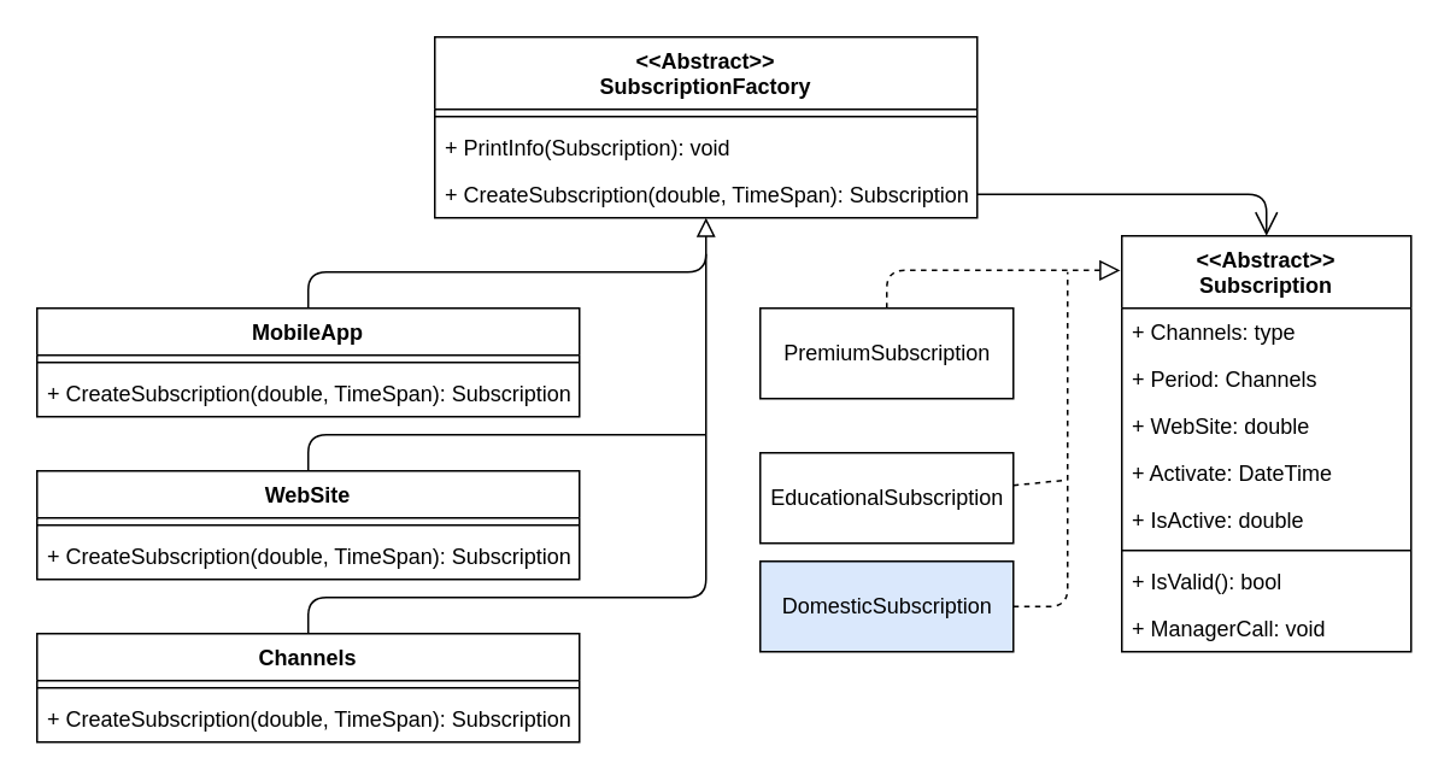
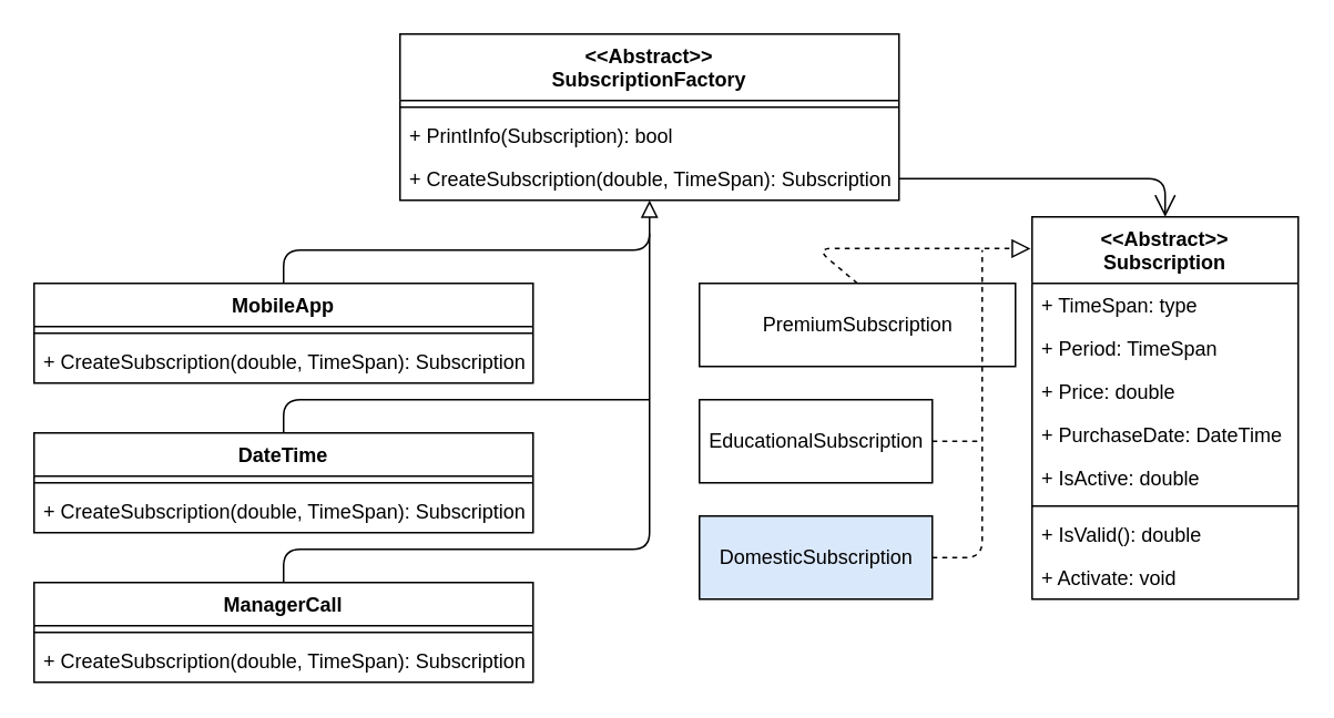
  <mxCell id="0" />
  <mxCell id="1" parent="0" />
  <mxCell id="2" value="&lt;&lt;Abstract&gt;&gt;&#10;Subscription" style="swimlane;fontStyle=1;align=center;verticalAlign=top;childLayout=stackLayout;horizontal=1;startSize=40;horizontalStack=0;resizeParent=1;resizeParentMax=0;resizeLast=0;collapsible=1;marginBottom=0;" vertex="1" parent="1"><mxGeometry x="620" y="130" width="160" height="230" as="geometry" /></mxCell>
- <mxCell id="3" value="+ Channels: type" style="text;strokeColor=none;fillColor=none;align=left;verticalAlign=top;spacingLeft=4;spacingRight=4;overflow=hidden;rotatable=0;points=[[0,0.5],[1,0.5]];portConstraint=eastwest;" vertex="1" parent="2"><mxGeometry y="40" width="160" height="26" as="geometry" /></mxCell>
- <mxCell id="4" value="+ Period: Channels" style="text;strokeColor=none;fillColor=none;align=left;verticalAlign=top;spacingLeft=4;spacingRight=4;overflow=hidden;rotatable=0;points=[[0,0.5],[1,0.5]];portConstraint=eastwest;" vertex="1" parent="2"><mxGeometry y="66" width="160" height="26" as="geometry" /></mxCell>
- <mxCell id="5" value="+ WebSite: double" style="text;strokeColor=none;fillColor=none;align=left;verticalAlign=top;spacingLeft=4;spacingRight=4;overflow=hidden;rotatable=0;points=[[0,0.5],[1,0.5]];portConstraint=eastwest;" vertex="1" parent="2"><mxGeometry y="92" width="160" height="26" as="geometry" /></mxCell>
- <mxCell id="6" value="+ Activate: DateTime" style="text;strokeColor=none;fillColor=none;align=left;verticalAlign=top;spacingLeft=4;spacingRight=4;overflow=hidden;rotatable=0;points=[[0,0.5],[1,0.5]];portConstraint=eastwest;" vertex="1" parent="2"><mxGeometry y="118" width="160" height="26" as="geometry" /></mxCell>
+ <mxCell id="3" value="+ TimeSpan: type" style="text;strokeColor=none;fillColor=none;align=left;verticalAlign=top;spacingLeft=4;spacingRight=4;overflow=hidden;rotatable=0;points=[[0,0.5],[1,0.5]];portConstraint=eastwest;" vertex="1" parent="2"><mxGeometry y="40" width="160" height="26" as="geometry" /></mxCell>
+ <mxCell id="4" value="+ Period: TimeSpan" style="text;strokeColor=none;fillColor=none;align=left;verticalAlign=top;spacingLeft=4;spacingRight=4;overflow=hidden;rotatable=0;points=[[0,0.5],[1,0.5]];portConstraint=eastwest;" vertex="1" parent="2"><mxGeometry y="66" width="160" height="26" as="geometry" /></mxCell>
+ <mxCell id="5" value="+ Price: double" style="text;strokeColor=none;fillColor=none;align=left;verticalAlign=top;spacingLeft=4;spacingRight=4;overflow=hidden;rotatable=0;points=[[0,0.5],[1,0.5]];portConstraint=eastwest;" vertex="1" parent="2"><mxGeometry y="92" width="160" height="26" as="geometry" /></mxCell>
+ <mxCell id="6" value="+ PurchaseDate: DateTime" style="text;strokeColor=none;fillColor=none;align=left;verticalAlign=top;spacingLeft=4;spacingRight=4;overflow=hidden;rotatable=0;points=[[0,0.5],[1,0.5]];portConstraint=eastwest;" vertex="1" parent="2"><mxGeometry y="118" width="160" height="26" as="geometry" /></mxCell>
  <mxCell id="7" value="+ IsActive: double" style="text;strokeColor=none;fillColor=none;align=left;verticalAlign=top;spacingLeft=4;spacingRight=4;overflow=hidden;rotatable=0;points=[[0,0.5],[1,0.5]];portConstraint=eastwest;" vertex="1" parent="2"><mxGeometry y="144" width="160" height="26" as="geometry" /></mxCell>
  <mxCell id="8" value="" style="line;strokeWidth=1;fillColor=none;align=left;verticalAlign=middle;spacingTop=-1;spacingLeft=3;spacingRight=3;rotatable=0;labelPosition=right;points=[];portConstraint=eastwest;strokeColor=inherit;" vertex="1" parent="2"><mxGeometry y="170" width="160" height="8" as="geometry" /></mxCell>
- <mxCell id="9" value="+ IsValid(): bool" style="text;strokeColor=none;fillColor=none;align=left;verticalAlign=top;spacingLeft=4;spacingRight=4;overflow=hidden;rotatable=0;points=[[0,0.5],[1,0.5]];portConstraint=eastwest;" vertex="1" parent="2"><mxGeometry y="178" width="160" height="26" as="geometry" /></mxCell>
- <mxCell id="10" value="+ ManagerCall: void" style="text;strokeColor=none;fillColor=none;align=left;verticalAlign=top;spacingLeft=4;spacingRight=4;overflow=hidden;rotatable=0;points=[[0,0.5],[1,0.5]];portConstraint=eastwest;" vertex="1" parent="2"><mxGeometry y="204" width="160" height="26" as="geometry" /></mxCell>
+ <mxCell id="9" value="+ IsValid(): double" style="text;strokeColor=none;fillColor=none;align=left;verticalAlign=top;spacingLeft=4;spacingRight=4;overflow=hidden;rotatable=0;points=[[0,0.5],[1,0.5]];portConstraint=eastwest;" vertex="1" parent="2"><mxGeometry y="178" width="160" height="26" as="geometry" /></mxCell>
+ <mxCell id="10" value="+ Activate: void" style="text;strokeColor=none;fillColor=none;align=left;verticalAlign=top;spacingLeft=4;spacingRight=4;overflow=hidden;rotatable=0;points=[[0,0.5],[1,0.5]];portConstraint=eastwest;" vertex="1" parent="2"><mxGeometry y="204" width="160" height="26" as="geometry" /></mxCell>
  <mxCell id="11" value="" style="edgeStyle=none;html=1;endArrow=none;endFill=0;endSize=11;entryX=0.5;entryY=0;entryDx=0;entryDy=0;startArrow=block;startFill=0;strokeWidth=1;targetPerimeterSpacing=3;sourcePerimeterSpacing=0;startSize=8;" edge="1" parent="1" source="12" target="17"><mxGeometry relative="1" as="geometry"><mxPoint x="390" y="200" as="targetPoint" /><Array as="points"><mxPoint x="390" y="150" /><mxPoint x="170" y="150" /></Array></mxGeometry></mxCell>
  <mxCell id="12" value="&lt;&lt;Abstract&gt;&gt;&#10;SubscriptionFactory" style="swimlane;fontStyle=1;align=center;verticalAlign=top;childLayout=stackLayout;horizontal=1;startSize=40;horizontalStack=0;resizeParent=1;resizeParentMax=0;resizeLast=0;collapsible=1;marginBottom=0;" vertex="1" parent="1"><mxGeometry x="240" y="20" width="300" height="100" as="geometry" /></mxCell>
  <mxCell id="13" value="" style="line;strokeWidth=1;fillColor=none;align=left;verticalAlign=middle;spacingTop=-1;spacingLeft=3;spacingRight=3;rotatable=0;labelPosition=right;points=[];portConstraint=eastwest;strokeColor=inherit;" vertex="1" parent="12"><mxGeometry y="40" width="300" height="8" as="geometry" /></mxCell>
- <mxCell id="14" value="+ PrintInfo(Subscription): void" style="text;strokeColor=none;fillColor=none;align=left;verticalAlign=top;spacingLeft=4;spacingRight=4;overflow=hidden;rotatable=0;points=[[0,0.5],[1,0.5]];portConstraint=eastwest;" vertex="1" parent="12"><mxGeometry y="48" width="300" height="26" as="geometry" /></mxCell>
+ <mxCell id="14" value="+ PrintInfo(Subscription): bool" style="text;strokeColor=none;fillColor=none;align=left;verticalAlign=top;spacingLeft=4;spacingRight=4;overflow=hidden;rotatable=0;points=[[0,0.5],[1,0.5]];portConstraint=eastwest;" vertex="1" parent="12"><mxGeometry y="48" width="300" height="26" as="geometry" /></mxCell>
  <mxCell id="15" value="+ CreateSubscription(double, TimeSpan): Subscription" style="text;strokeColor=none;fillColor=none;align=left;verticalAlign=top;spacingLeft=4;spacingRight=4;overflow=hidden;rotatable=0;points=[[0,0.5],[1,0.5]];portConstraint=eastwest;" vertex="1" parent="12"><mxGeometry y="74" width="300" height="26" as="geometry" /></mxCell>
  <mxCell id="16" style="edgeStyle=none;html=1;exitX=1;exitY=0.5;exitDx=0;exitDy=0;entryX=0.5;entryY=0;entryDx=0;entryDy=0;endArrow=open;endFill=0;endSize=11;" edge="1" parent="1" source="15" target="2"><mxGeometry relative="1" as="geometry"><Array as="points"><mxPoint x="700" y="107" /></Array></mxGeometry></mxCell>
  <mxCell id="17" value="MobileApp" style="swimlane;fontStyle=1;align=center;verticalAlign=top;childLayout=stackLayout;horizontal=1;startSize=26;horizontalStack=0;resizeParent=1;resizeParentMax=0;resizeLast=0;collapsible=1;marginBottom=0;" vertex="1" parent="1"><mxGeometry x="20" y="170" width="300" height="60" as="geometry" /></mxCell>
  <mxCell id="18" value="" style="line;strokeWidth=1;fillColor=none;align=left;verticalAlign=middle;spacingTop=-1;spacingLeft=3;spacingRight=3;rotatable=0;labelPosition=right;points=[];portConstraint=eastwest;strokeColor=inherit;" vertex="1" parent="17"><mxGeometry y="26" width="300" height="8" as="geometry" /></mxCell>
  <mxCell id="19" value="+ CreateSubscription(double, TimeSpan): Subscription" style="text;strokeColor=none;fillColor=none;align=left;verticalAlign=top;spacingLeft=4;spacingRight=4;overflow=hidden;rotatable=0;points=[[0,0.5],[1,0.5]];portConstraint=eastwest;" vertex="1" parent="17"><mxGeometry y="34" width="300" height="26" as="geometry" /></mxCell>
  <mxCell id="20" style="edgeStyle=none;html=1;strokeWidth=1;startArrow=none;startFill=0;endArrow=none;endFill=0;startSize=8;endSize=11;sourcePerimeterSpacing=0;targetPerimeterSpacing=3;" edge="1" parent="1" source="21"><mxGeometry relative="1" as="geometry"><mxPoint x="390" y="240" as="targetPoint" /><Array as="points"><mxPoint x="170" y="240" /></Array></mxGeometry></mxCell>
- <mxCell id="21" value="WebSite" style="swimlane;fontStyle=1;align=center;verticalAlign=top;childLayout=stackLayout;horizontal=1;startSize=26;horizontalStack=0;resizeParent=1;resizeParentMax=0;resizeLast=0;collapsible=1;marginBottom=0;" vertex="1" parent="1"><mxGeometry x="20" y="260" width="300" height="60" as="geometry" /></mxCell>
+ <mxCell id="21" value="DateTime" style="swimlane;fontStyle=1;align=center;verticalAlign=top;childLayout=stackLayout;horizontal=1;startSize=26;horizontalStack=0;resizeParent=1;resizeParentMax=0;resizeLast=0;collapsible=1;marginBottom=0;" vertex="1" parent="1"><mxGeometry x="20" y="260" width="300" height="60" as="geometry" /></mxCell>
  <mxCell id="22" value="" style="line;strokeWidth=1;fillColor=none;align=left;verticalAlign=middle;spacingTop=-1;spacingLeft=3;spacingRight=3;rotatable=0;labelPosition=right;points=[];portConstraint=eastwest;strokeColor=inherit;" vertex="1" parent="21"><mxGeometry y="26" width="300" height="8" as="geometry" /></mxCell>
  <mxCell id="23" value="+ CreateSubscription(double, TimeSpan): Subscription" style="text;strokeColor=none;fillColor=none;align=left;verticalAlign=top;spacingLeft=4;spacingRight=4;overflow=hidden;rotatable=0;points=[[0,0.5],[1,0.5]];portConstraint=eastwest;" vertex="1" parent="21"><mxGeometry y="34" width="300" height="26" as="geometry" /></mxCell>
  <mxCell id="24" style="edgeStyle=none;html=1;strokeWidth=1;startArrow=none;startFill=0;endArrow=none;endFill=0;startSize=8;endSize=11;sourcePerimeterSpacing=0;targetPerimeterSpacing=3;" edge="1" parent="1" source="25"><mxGeometry relative="1" as="geometry"><mxPoint x="390" y="140" as="targetPoint" /><Array as="points"><mxPoint x="170" y="330" /><mxPoint x="390" y="330" /></Array></mxGeometry></mxCell>
- <mxCell id="25" value="Channels" style="swimlane;fontStyle=1;align=center;verticalAlign=top;childLayout=stackLayout;horizontal=1;startSize=26;horizontalStack=0;resizeParent=1;resizeParentMax=0;resizeLast=0;collapsible=1;marginBottom=0;" vertex="1" parent="1"><mxGeometry x="20" y="350" width="300" height="60" as="geometry" /></mxCell>
+ <mxCell id="25" value="ManagerCall" style="swimlane;fontStyle=1;align=center;verticalAlign=top;childLayout=stackLayout;horizontal=1;startSize=26;horizontalStack=0;resizeParent=1;resizeParentMax=0;resizeLast=0;collapsible=1;marginBottom=0;" vertex="1" parent="1"><mxGeometry x="20" y="350" width="300" height="60" as="geometry" /></mxCell>
  <mxCell id="26" value="" style="line;strokeWidth=1;fillColor=none;align=left;verticalAlign=middle;spacingTop=-1;spacingLeft=3;spacingRight=3;rotatable=0;labelPosition=right;points=[];portConstraint=eastwest;strokeColor=inherit;" vertex="1" parent="25"><mxGeometry y="26" width="300" height="8" as="geometry" /></mxCell>
  <mxCell id="27" value="+ CreateSubscription(double, TimeSpan): Subscription" style="text;strokeColor=none;fillColor=none;align=left;verticalAlign=top;spacingLeft=4;spacingRight=4;overflow=hidden;rotatable=0;points=[[0,0.5],[1,0.5]];portConstraint=eastwest;" vertex="1" parent="25"><mxGeometry y="34" width="300" height="26" as="geometry" /></mxCell>
  <mxCell id="28" style="edgeStyle=none;html=1;exitX=0.5;exitY=0;exitDx=0;exitDy=0;entryX=-0.005;entryY=0.083;entryDx=0;entryDy=0;entryPerimeter=0;strokeWidth=1;startArrow=none;startFill=0;endArrow=block;endFill=0;startSize=8;endSize=9;sourcePerimeterSpacing=0;targetPerimeterSpacing=3;dashed=1;" edge="1" parent="1" source="29" target="2"><mxGeometry relative="1" as="geometry"><Array as="points"><mxPoint x="490" y="149" /></Array></mxGeometry></mxCell>
- <mxCell id="29" value="PremiumSubscription" style="html=1;" vertex="1" parent="1"><mxGeometry x="420" y="170" width="140" height="50" as="geometry" /></mxCell>
+ <mxCell id="29" value="PremiumSubscription" style="html=1;" vertex="1" parent="1"><mxGeometry x="420" y="170" width="190" height="50" as="geometry" /></mxCell>
  <mxCell id="30" style="edgeStyle=none;html=1;dashed=1;strokeWidth=1;startArrow=none;startFill=0;endArrow=none;endFill=0;startSize=8;endSize=9;sourcePerimeterSpacing=0;targetPerimeterSpacing=3;" edge="1" parent="1" source="31"><mxGeometry relative="1" as="geometry"><mxPoint x="590" y="265" as="targetPoint" /><Array as="points"><mxPoint x="590" y="265" /></Array></mxGeometry></mxCell>
- <mxCell id="31" value="EducationalSubscription" style="html=1;" vertex="1" parent="1"><mxGeometry x="420" y="250" width="140" height="50" as="geometry" /></mxCell>
+ <mxCell id="31" value="EducationalSubscription" style="html=1;" vertex="1" parent="1"><mxGeometry x="420" y="240" width="140" height="50" as="geometry" /></mxCell>
  <mxCell id="32" style="edgeStyle=none;html=1;dashed=1;strokeWidth=1;startArrow=none;startFill=0;endArrow=none;endFill=0;startSize=8;endSize=9;sourcePerimeterSpacing=0;targetPerimeterSpacing=3;" edge="1" parent="1" source="33"><mxGeometry relative="1" as="geometry"><mxPoint x="590" y="150" as="targetPoint" /><Array as="points"><mxPoint x="590" y="335" /></Array></mxGeometry></mxCell>
  <mxCell id="33" value="DomesticSubscription" style="html=1;fillColor=#dae8fc;" vertex="1" parent="1"><mxGeometry x="420" y="310" width="140" height="50" as="geometry" /></mxCell>
